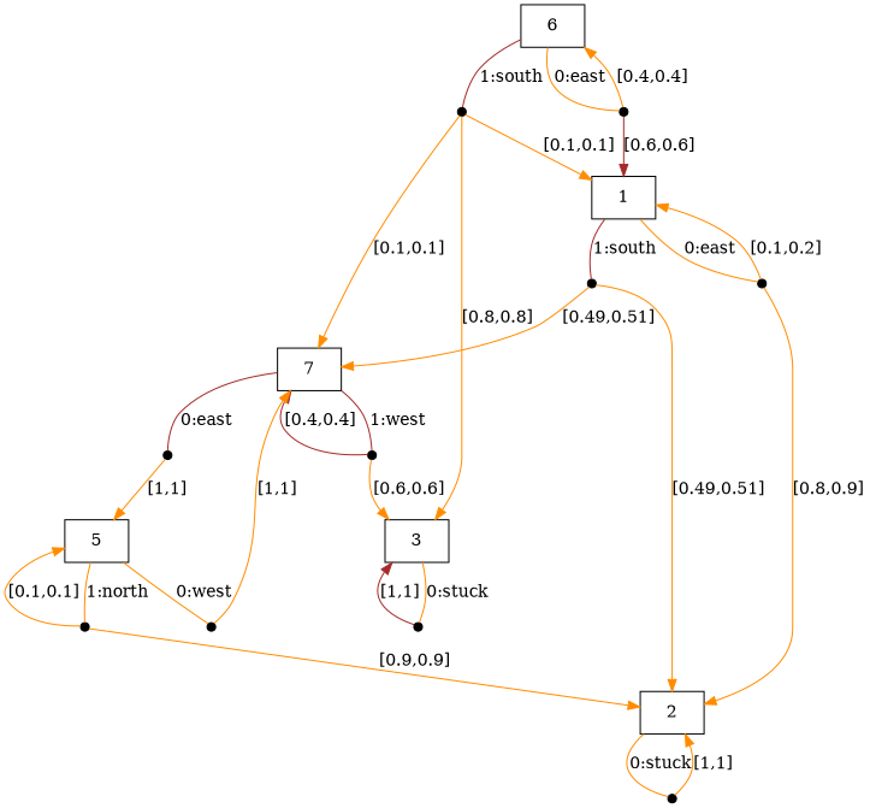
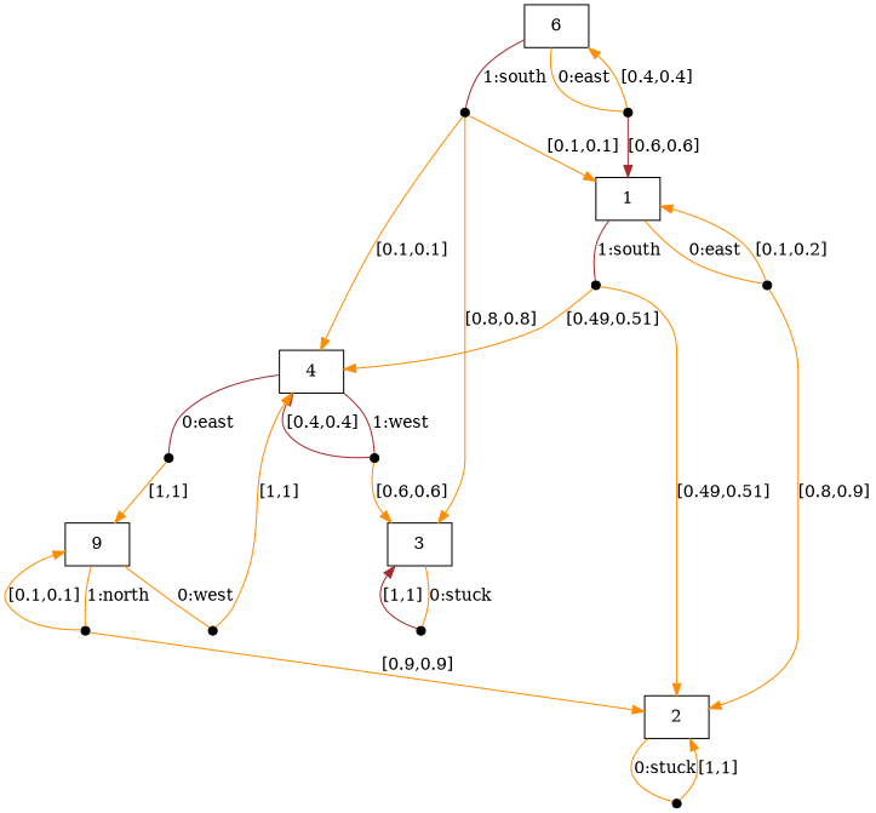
  digraph {
    node [shape=point]
    edge [color=darkorange]
    n1 [label=6 shape=box]
    n0_0 [height=0.1 width=0.1]
    n0_1 [height=0.1 width=0.1]
    n4 [label=1 shape=box]
    n5 [label=3 shape=box]
-   n6 [label=7 shape=box]
+   n6 [label=4 shape=box]
    n1_0 [height=0.1 width=0.1]
    n1_1 [height=0.1 width=0.1]
    n9 [label=2 shape=box]
    n3_0 [height=0.1 width=0.1]
    n4_0 [height=0.1 width=0.1]
    n4_1 [height=0.1 width=0.1]
-   n13 [label=5 shape=box]
+   n13 [label=9 shape=box]
    n2_0 [height=0.1 width=0.1]
    n5_0 [height=0.1 width=0.1]
    n5_1 [height=0.1 width=0.1]
    n1 -> n0_0 [arrowhead=none label="0:east"]
    n1 -> n0_1 [arrowhead=none color=brown label="1:south"]
    n0_0 -> n1 [label="[0.4,0.4]"]
    n0_0 -> n4 [color=brown label="[0.6,0.6]"]
    n0_1 -> n4 [label="[0.1,0.1]"]
    n0_1 -> n5 [label="[0.8,0.8]"]
    n0_1 -> n6 [label="[0.1,0.1]"]
    n4 -> n1_0 [arrowhead=none label="0:east"]
    n4 -> n1_1 [arrowhead=none color=brown label="1:south"]
    n5 -> n3_0 [arrowhead=none label="0:stuck"]
    n6 -> n4_0 [arrowhead=none color=brown label="0:east"]
    n6 -> n4_1 [arrowhead=none color=brown label="1:west"]
    n1_0 -> n4 [label="[0.1,0.2]"]
    n1_0 -> n9 [label="[0.8,0.9]"]
    n1_1 -> n6 [label="[0.49,0.51]"]
    n1_1 -> n9 [label="[0.49,0.51]"]
    n9 -> n2_0 [arrowhead=none label="0:stuck"]
    n3_0 -> n5 [color=brown label="[1,1]"]
    n4_0 -> n13 [label="[1,1]"]
    n4_1 -> n5 [label="[0.6,0.6]"]
    n4_1 -> n6 [color=brown label="[0.4,0.4]"]
    n13 -> n5_0 [arrowhead=none label="0:west"]
    n13 -> n5_1 [arrowhead=none label="1:north"]
    n2_0 -> n9 [label="[1,1]"]
    n5_0 -> n6 [label="[1,1]"]
    n5_1 -> n9 [label="[0.9,0.9]"]
    n5_1 -> n13 [label="[0.1,0.1]"]
  }
